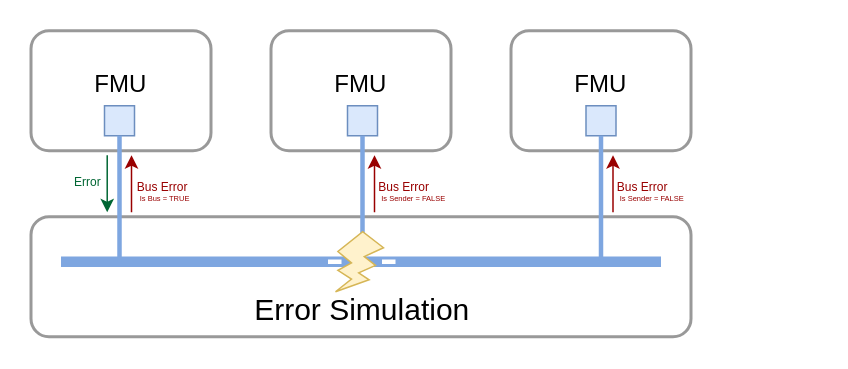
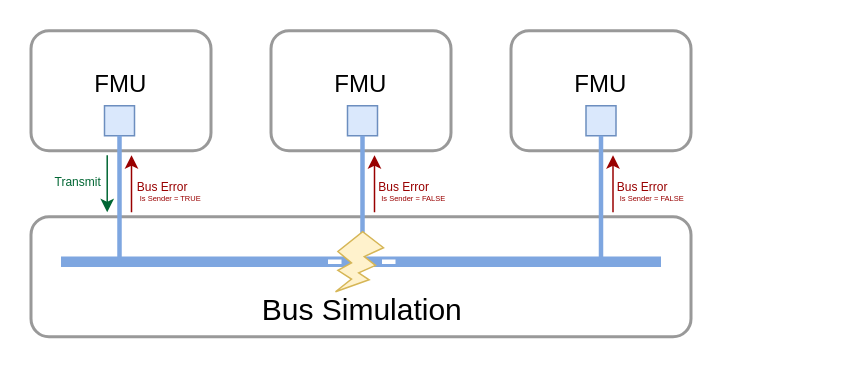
  <mxCell id="0" />
  <mxCell id="1" parent="0" />
  <mxCell id="2" value="" style="rounded=1;whiteSpace=wrap;html=1;strokeColor=#999999;strokeWidth=2;" parent="1" vertex="1"><mxGeometry x="20" y="20" width="120" height="80" as="geometry" /></mxCell>
  <mxCell id="3" value="" style="rounded=1;whiteSpace=wrap;html=1;strokeColor=#999999;strokeWidth=2;" parent="1" vertex="1"><mxGeometry x="180" y="20" width="120" height="80" as="geometry" /></mxCell>
  <mxCell id="4" value="" style="rounded=0;whiteSpace=wrap;html=1;fillColor=#dae8fc;strokeColor=#6c8ebf;" parent="1" vertex="1"><mxGeometry x="69" y="70" width="20" height="20" as="geometry" /></mxCell>
  <mxCell id="5" value="" style="rounded=0;whiteSpace=wrap;html=1;fillColor=#dae8fc;strokeColor=#6c8ebf;" parent="1" vertex="1"><mxGeometry x="231" y="70" width="20" height="20" as="geometry" /></mxCell>
  <mxCell id="6" value="&lt;div style=&quot;font-size: 16px;&quot;&gt;&lt;font style=&quot;font-size: 16px;&quot;&gt;FMU&lt;/font&gt;&lt;/div&gt;" style="text;html=1;strokeColor=none;fillColor=none;align=center;verticalAlign=middle;whiteSpace=wrap;rounded=0;fontSize=20;" parent="1" vertex="1"><mxGeometry x="50" y="40" width="60" height="30" as="geometry" /></mxCell>
  <mxCell id="7" value="&lt;div style=&quot;font-size: 16px;&quot;&gt;&lt;font style=&quot;font-size: 16px;&quot;&gt;FMU&lt;/font&gt;&lt;/div&gt;" style="text;html=1;strokeColor=none;fillColor=none;align=center;verticalAlign=middle;whiteSpace=wrap;rounded=0;fontSize=20;" parent="1" vertex="1"><mxGeometry x="210" y="40" width="60" height="30" as="geometry" /></mxCell>
  <mxCell id="8" value="" style="rounded=1;whiteSpace=wrap;html=1;strokeColor=#999999;strokeWidth=2;" parent="1" vertex="1"><mxGeometry x="20" y="144" width="440" height="80" as="geometry" /></mxCell>
  <mxCell id="9" value="" style="endArrow=none;html=1;fontSize=20;fillColor=#b1ddf0;strokeColor=#7EA6E0;rounded=0;strokeWidth=7;movable=1;resizable=1;rotatable=1;deletable=1;editable=1;connectable=1;" parent="1" edge="1"><mxGeometry width="50" height="50" relative="1" as="geometry"><mxPoint x="440" y="174" as="sourcePoint" /><mxPoint x="40" y="174" as="targetPoint" /><Array as="points"><mxPoint x="270" y="174" /><mxPoint x="90" y="174" /></Array></mxGeometry></mxCell>
  <mxCell id="10" value="" style="endArrow=none;html=1;rounded=0;entryX=0.5;entryY=1;entryDx=0;entryDy=0;strokeWidth=3;strokeColor=#7EA6E0;" parent="1" target="4" edge="1"><mxGeometry width="50" height="50" relative="1" as="geometry"><mxPoint x="79" y="174" as="sourcePoint" /><mxPoint x="58.5" y="124" as="targetPoint" /></mxGeometry></mxCell>
  <mxCell id="11" value="" style="endArrow=none;html=1;rounded=0;entryX=0.5;entryY=1;entryDx=0;entryDy=0;strokeWidth=3;strokeColor=#7EA6E0;" parent="1" target="5" edge="1"><mxGeometry width="50" height="50" relative="1" as="geometry"><mxPoint x="241" y="174" as="sourcePoint" /><mxPoint x="260.66" y="114" as="targetPoint" /></mxGeometry></mxCell>
- <mxCell id="12" value="&lt;font style=&quot;font-size: 20px;&quot;&gt;Error Simulation&lt;/font&gt;" style="text;html=1;strokeColor=none;fillColor=none;align=center;verticalAlign=middle;whiteSpace=wrap;rounded=0;movable=1;resizable=1;rotatable=1;deletable=1;editable=1;connectable=1;fontSize=20;" parent="1" vertex="1"><mxGeometry x="41" y="190" width="400" height="30" as="geometry" /></mxCell>
+ <mxCell id="12" value="&lt;font style=&quot;font-size: 20px;&quot;&gt;Bus Simulation&lt;/font&gt;" style="text;html=1;strokeColor=none;fillColor=none;align=center;verticalAlign=middle;whiteSpace=wrap;rounded=0;movable=1;resizable=1;rotatable=1;deletable=1;editable=1;connectable=1;fontSize=20;" parent="1" vertex="1"><mxGeometry x="41" y="190" width="400" height="30" as="geometry" /></mxCell>
  <mxCell id="13" value="" style="endArrow=none;html=1;rounded=0;strokeColor=#FFFFFF;strokeWidth=3;fontSize=16;dashed=1;" parent="1" edge="1"><mxGeometry width="50" height="50" relative="1" as="geometry"><mxPoint x="218" y="174" as="sourcePoint" /><mxPoint x="263" y="174" as="targetPoint" /></mxGeometry></mxCell>
  <mxCell id="14" value="" style="rounded=1;whiteSpace=wrap;html=1;strokeColor=#999999;strokeWidth=2;" parent="1" vertex="1"><mxGeometry x="340" y="20" width="120" height="80" as="geometry" /></mxCell>
  <mxCell id="15" value="" style="rounded=0;whiteSpace=wrap;html=1;fillColor=#dae8fc;strokeColor=#6c8ebf;" parent="1" vertex="1"><mxGeometry x="390" y="70" width="20" height="20" as="geometry" /></mxCell>
  <mxCell id="16" value="&lt;div style=&quot;font-size: 16px;&quot;&gt;&lt;font style=&quot;font-size: 16px;&quot;&gt;FMU&lt;/font&gt;&lt;/div&gt;" style="text;html=1;strokeColor=none;fillColor=none;align=center;verticalAlign=middle;whiteSpace=wrap;rounded=0;fontSize=20;" parent="1" vertex="1"><mxGeometry x="370" y="40" width="60" height="30" as="geometry" /></mxCell>
  <mxCell id="17" value="" style="endArrow=none;html=1;rounded=0;entryX=0.5;entryY=1;entryDx=0;entryDy=0;strokeWidth=3;strokeColor=#7EA6E0;" parent="1" target="15" edge="1"><mxGeometry width="50" height="50" relative="1" as="geometry"><mxPoint x="400" y="174" as="sourcePoint" /><mxPoint x="419.66" y="114" as="targetPoint" /></mxGeometry></mxCell>
  <mxCell id="18" value="" style="endArrow=classic;html=1;rounded=0;fontSize=8;endSize=6;strokeColor=#006633;" parent="1" edge="1"><mxGeometry width="50" height="50" relative="1" as="geometry"><mxPoint x="70.81" y="103" as="sourcePoint" /><mxPoint x="70.81" y="141" as="targetPoint" /></mxGeometry></mxCell>
- <mxCell id="19" value="Error" style="text;html=1;strokeColor=none;fillColor=none;align=right;verticalAlign=middle;whiteSpace=wrap;rounded=0;fontSize=8;fontColor=#006633;" parent="1" vertex="1"><mxGeometry x="29" y="116" width="40" height="10" as="geometry" /></mxCell>
+ <mxCell id="19" value="Transmit" style="text;html=1;strokeColor=none;fillColor=none;align=right;verticalAlign=middle;whiteSpace=wrap;rounded=0;fontSize=8;fontColor=#006633;" parent="1" vertex="1"><mxGeometry x="29" y="116" width="40" height="10" as="geometry" /></mxCell>
  <mxCell id="20" value="" style="endArrow=none;html=1;rounded=0;fontSize=8;endSize=6;startArrow=classic;startFill=1;endFill=0;fillColor=#f8cecc;strokeColor=#990000;" parent="1" edge="1"><mxGeometry width="50" height="50" relative="1" as="geometry"><mxPoint x="249" y="103" as="sourcePoint" /><mxPoint x="249" y="141" as="targetPoint" /></mxGeometry></mxCell>
  <mxCell id="21" value="Bus Error" style="text;html=1;strokeColor=none;fillColor=none;align=left;verticalAlign=middle;whiteSpace=wrap;rounded=0;fontSize=8;fontColor=#990000;" parent="1" vertex="1"><mxGeometry x="250" y="119" width="90" height="10" as="geometry" /></mxCell>
  <mxCell id="22" value="" style="endArrow=none;html=1;rounded=0;fontSize=8;endSize=6;startArrow=classic;startFill=1;endFill=0;fillColor=#f8cecc;strokeColor=#990000;" parent="1" edge="1"><mxGeometry width="50" height="50" relative="1" as="geometry"><mxPoint x="408" y="103" as="sourcePoint" /><mxPoint x="408" y="141" as="targetPoint" /></mxGeometry></mxCell>
  <mxCell id="23" value="" style="endArrow=none;html=1;rounded=0;fontSize=8;endSize=6;startArrow=classic;startFill=1;endFill=0;fillColor=#f8cecc;strokeColor=#990000;" parent="1" edge="1"><mxGeometry width="50" height="50" relative="1" as="geometry"><mxPoint x="87" y="103" as="sourcePoint" /><mxPoint x="87" y="141" as="targetPoint" /></mxGeometry></mxCell>
  <mxCell id="24" value="" style="verticalLabelPosition=bottom;verticalAlign=top;html=1;shape=mxgraph.basic.flash;fontSize=8;fillColor=#fff2cc;strokeColor=#d6b656;" parent="1" vertex="1"><mxGeometry x="223" y="154" width="32" height="40" as="geometry" /></mxCell>
  <mxCell id="25" value="Bus Error" style="text;html=1;strokeColor=none;fillColor=none;align=left;verticalAlign=middle;whiteSpace=wrap;rounded=0;fontSize=8;fontColor=#990000;" parent="1" vertex="1"><mxGeometry x="409" y="119" width="41" height="10" as="geometry" /></mxCell>
  <mxCell id="26" value="Bus Error" style="text;html=1;strokeColor=none;fillColor=none;align=left;verticalAlign=middle;whiteSpace=wrap;rounded=0;fontSize=8;fontColor=#990000;" parent="1" vertex="1"><mxGeometry x="89" y="119" width="90" height="10" as="geometry" /></mxCell>
  <mxCell id="27" value="Is Sender = FALSE&lt;br style=&quot;font-size: 5px;&quot;&gt;&lt;div&gt;&lt;br&gt;&lt;/div&gt;" style="text;html=1;strokeColor=none;fillColor=none;align=left;verticalAlign=middle;whiteSpace=wrap;rounded=0;fontSize=5;fontColor=#990000;" vertex="1" parent="1"><mxGeometry x="252" y="129" width="132" height="10" as="geometry" /></mxCell>
  <mxCell id="28" value="Is Sender = FALSE&lt;br style=&quot;font-size: 5px;&quot;&gt;&lt;div&gt;&lt;br&gt;&lt;/div&gt;" style="text;html=1;strokeColor=none;fillColor=none;align=left;verticalAlign=middle;whiteSpace=wrap;rounded=0;fontSize=5;fontColor=#990000;" vertex="1" parent="1"><mxGeometry x="411" y="129" width="132" height="10" as="geometry" /></mxCell>
- <mxCell id="29" value="Is Bus = TRUE&lt;br&gt;&lt;div&gt;&lt;br&gt;&lt;/div&gt;" style="text;html=1;strokeColor=none;fillColor=none;align=left;verticalAlign=middle;whiteSpace=wrap;rounded=0;fontSize=5;fontColor=#990000;" vertex="1" parent="1"><mxGeometry x="91" y="129" width="132" height="10" as="geometry" /></mxCell>
+ <mxCell id="29" value="Is Sender = TRUE&lt;br&gt;&lt;div&gt;&lt;br&gt;&lt;/div&gt;" style="text;html=1;strokeColor=none;fillColor=none;align=left;verticalAlign=middle;whiteSpace=wrap;rounded=0;fontSize=5;fontColor=#990000;" vertex="1" parent="1"><mxGeometry x="91" y="129" width="132" height="10" as="geometry" /></mxCell>
